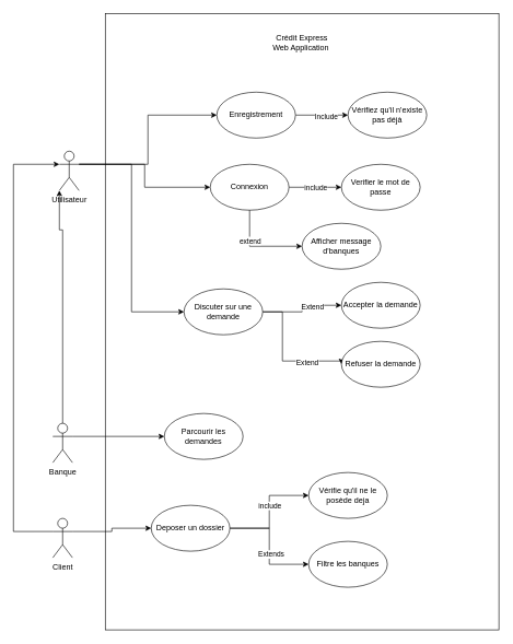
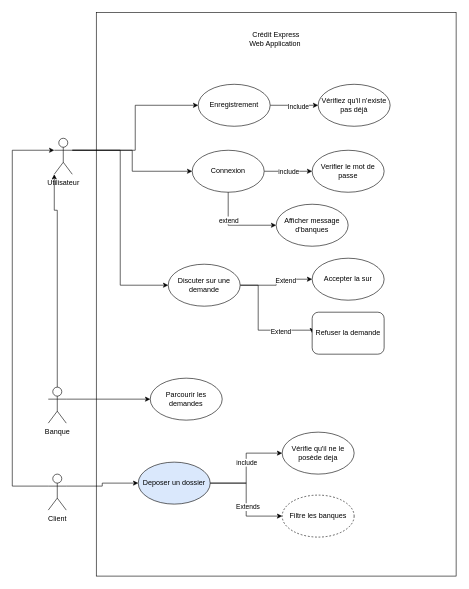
  <mxCell id="0" />
  <mxCell id="1" parent="0" />
  <mxCell id="2" value="" style="rounded=0;whiteSpace=wrap;html=1;align=center;" vertex="1" parent="1"><mxGeometry x="160" y="20" width="600" height="940" as="geometry" /></mxCell>
  <mxCell id="3" style="edgeStyle=orthogonalEdgeStyle;rounded=0;orthogonalLoop=1;jettySize=auto;html=1;entryX=0;entryY=1;entryDx=0;entryDy=0;entryPerimeter=0;" edge="1" parent="1" source="5" target="12"><mxGeometry relative="1" as="geometry"><mxPoint x="135" y="310" as="targetPoint" /><Array as="points"><mxPoint x="95" y="350" /><mxPoint x="90" y="350" /></Array></mxGeometry></mxCell>
  <mxCell id="4" style="edgeStyle=orthogonalEdgeStyle;rounded=0;orthogonalLoop=1;jettySize=auto;html=1;exitX=1;exitY=0.333;exitDx=0;exitDy=0;exitPerimeter=0;entryX=0;entryY=0.5;entryDx=0;entryDy=0;" edge="1" parent="1" source="5" target="21"><mxGeometry relative="1" as="geometry" /></mxCell>
  <mxCell id="5" value="Banque" style="shape=umlActor;verticalLabelPosition=bottom;verticalAlign=top;html=1;" vertex="1" parent="1"><mxGeometry x="80" y="645" width="30" height="60" as="geometry" /></mxCell>
  <mxCell id="6" style="edgeStyle=orthogonalEdgeStyle;rounded=0;orthogonalLoop=1;jettySize=auto;html=1;exitX=0;exitY=0.333;exitDx=0;exitDy=0;exitPerimeter=0;entryX=0;entryY=0.333;entryDx=0;entryDy=0;entryPerimeter=0;" edge="1" parent="1" source="8" target="12"><mxGeometry relative="1" as="geometry"><Array as="points"><mxPoint x="20" y="810" /><mxPoint x="20" y="250" /></Array></mxGeometry></mxCell>
  <mxCell id="7" style="edgeStyle=orthogonalEdgeStyle;rounded=0;orthogonalLoop=1;jettySize=auto;html=1;exitX=1;exitY=0.333;exitDx=0;exitDy=0;exitPerimeter=0;entryX=0;entryY=0.5;entryDx=0;entryDy=0;" edge="1" parent="1" source="8" target="24"><mxGeometry relative="1" as="geometry" /></mxCell>
  <mxCell id="8" value="Client" style="shape=umlActor;verticalLabelPosition=bottom;verticalAlign=top;html=1;" vertex="1" parent="1"><mxGeometry x="80" y="790" width="30" height="60" as="geometry" /></mxCell>
  <mxCell id="9" style="edgeStyle=orthogonalEdgeStyle;rounded=0;orthogonalLoop=1;jettySize=auto;html=1;exitX=1;exitY=0.333;exitDx=0;exitDy=0;exitPerimeter=0;entryX=0;entryY=0.5;entryDx=0;entryDy=0;" edge="1" parent="1" source="12" target="15"><mxGeometry relative="1" as="geometry" /></mxCell>
  <mxCell id="10" style="edgeStyle=orthogonalEdgeStyle;rounded=0;orthogonalLoop=1;jettySize=auto;html=1;exitX=1;exitY=0.333;exitDx=0;exitDy=0;exitPerimeter=0;entryX=0;entryY=0.5;entryDx=0;entryDy=0;" edge="1" parent="1" source="12" target="18"><mxGeometry relative="1" as="geometry" /></mxCell>
  <mxCell id="11" style="edgeStyle=orthogonalEdgeStyle;rounded=0;orthogonalLoop=1;jettySize=auto;html=1;exitX=1;exitY=0.333;exitDx=0;exitDy=0;exitPerimeter=0;entryX=0;entryY=0.5;entryDx=0;entryDy=0;" edge="1" parent="1" source="12" target="38"><mxGeometry relative="1" as="geometry" /></mxCell>
  <mxCell id="12" value="Utilisateur" style="shape=umlActor;verticalLabelPosition=bottom;verticalAlign=top;html=1;" vertex="1" parent="1"><mxGeometry x="90" y="230" width="30" height="60" as="geometry" /></mxCell>
  <mxCell id="13" value="" style="edgeStyle=orthogonalEdgeStyle;rounded=0;orthogonalLoop=1;jettySize=auto;html=1;" edge="1" parent="1" source="15" target="25"><mxGeometry relative="1" as="geometry" /></mxCell>
  <mxCell id="14" value="Include" style="edgeLabel;html=1;align=center;verticalAlign=middle;resizable=0;points=[];" vertex="1" connectable="0" parent="13"><mxGeometry x="0.158" y="-1" relative="1" as="geometry"><mxPoint as="offset" /></mxGeometry></mxCell>
  <mxCell id="15" value="Enregistrement" style="ellipse;whiteSpace=wrap;html=1;" vertex="1" parent="1"><mxGeometry x="330" y="140" width="120" height="70" as="geometry" /></mxCell>
  <mxCell id="16" style="edgeStyle=orthogonalEdgeStyle;rounded=0;orthogonalLoop=1;jettySize=auto;html=1;exitX=1;exitY=0.5;exitDx=0;exitDy=0;entryX=0;entryY=0.5;entryDx=0;entryDy=0;" edge="1" parent="1" source="18" target="32"><mxGeometry relative="1" as="geometry" /></mxCell>
  <mxCell id="17" value="include" style="edgeLabel;html=1;align=center;verticalAlign=middle;resizable=0;points=[];" vertex="1" connectable="0" parent="16"><mxGeometry x="0.319" relative="1" as="geometry"><mxPoint x="-13" as="offset" /></mxGeometry></mxCell>
  <mxCell id="18" value="Connexion" style="ellipse;whiteSpace=wrap;html=1;" vertex="1" parent="1"><mxGeometry x="320" y="250" width="120" height="70" as="geometry" /></mxCell>
  <mxCell id="19" style="edgeStyle=orthogonalEdgeStyle;rounded=0;orthogonalLoop=1;jettySize=auto;html=1;exitX=1;exitY=0.5;exitDx=0;exitDy=0;entryX=0;entryY=0.5;entryDx=0;entryDy=0;" edge="1" parent="1" source="38" target="28"><mxGeometry relative="1" as="geometry"><Array as="points"><mxPoint x="430" y="475" /><mxPoint x="430" y="550" /><mxPoint x="520" y="550" /></Array></mxGeometry></mxCell>
  <mxCell id="20" value="Extend" style="edgeLabel;html=1;align=center;verticalAlign=middle;resizable=0;points=[];" vertex="1" connectable="0" parent="19"><mxGeometry x="0.423" y="-2" relative="1" as="geometry"><mxPoint as="offset" /></mxGeometry></mxCell>
  <mxCell id="21" value="Parcourir les demandes" style="ellipse;whiteSpace=wrap;html=1;" vertex="1" parent="1"><mxGeometry x="250" y="630" width="120" height="70" as="geometry" /></mxCell>
  <mxCell id="22" style="edgeStyle=orthogonalEdgeStyle;rounded=0;orthogonalLoop=1;jettySize=auto;html=1;exitX=1;exitY=0.5;exitDx=0;exitDy=0;" edge="1" parent="1" source="24" target="26"><mxGeometry relative="1" as="geometry" /></mxCell>
  <mxCell id="23" value="include" style="edgeLabel;html=1;align=center;verticalAlign=middle;resizable=0;points=[];" vertex="1" connectable="0" parent="22"><mxGeometry x="-0.371" relative="1" as="geometry"><mxPoint x="7" y="-35" as="offset" /></mxGeometry></mxCell>
- <mxCell id="24" value="Deposer un dossier" style="ellipse;whiteSpace=wrap;html=1;" vertex="1" parent="1"><mxGeometry x="230" y="770" width="120" height="70" as="geometry" /></mxCell>
+ <mxCell id="24" value="Deposer un dossier" style="ellipse;whiteSpace=wrap;html=1;fillColor=#dae8fc;" vertex="1" parent="1"><mxGeometry x="230" y="770" width="120" height="70" as="geometry" /></mxCell>
  <mxCell id="25" value="Vérifiez qu'il n'existe pas déjà" style="ellipse;whiteSpace=wrap;html=1;" vertex="1" parent="1"><mxGeometry x="530" y="140" width="120" height="70" as="geometry" /></mxCell>
  <mxCell id="26" value="Vérifie qu'il ne le posède deja" style="ellipse;whiteSpace=wrap;html=1;" vertex="1" parent="1"><mxGeometry x="470" y="720" width="120" height="70" as="geometry" /></mxCell>
- <mxCell id="27" value="Accepter la demande" style="ellipse;whiteSpace=wrap;html=1;" vertex="1" parent="1"><mxGeometry x="520" y="430" width="120" height="70" as="geometry" /></mxCell>
- <mxCell id="28" value="Refuser la demande" style="ellipse;whiteSpace=wrap;html=1;" vertex="1" parent="1"><mxGeometry x="520" y="520" width="120" height="70" as="geometry" /></mxCell>
- <mxCell id="29" value="Filtre les banques" style="ellipse;whiteSpace=wrap;html=1;" vertex="1" parent="1"><mxGeometry x="470" y="825" width="120" height="70" as="geometry" /></mxCell>
+ <mxCell id="27" value="Accepter la sur" style="ellipse;whiteSpace=wrap;html=1;" vertex="1" parent="1"><mxGeometry x="520" y="430" width="120" height="70" as="geometry" /></mxCell>
+ <mxCell id="28" value="Refuser la demande" style="whiteSpace=wrap;html=1;rounded=1;" vertex="1" parent="1"><mxGeometry x="520" y="520" width="120" height="70" as="geometry" /></mxCell>
+ <mxCell id="29" value="Filtre les banques" style="ellipse;whiteSpace=wrap;html=1;dashed=1;" vertex="1" parent="1"><mxGeometry x="470" y="825" width="120" height="70" as="geometry" /></mxCell>
  <mxCell id="30" style="edgeStyle=orthogonalEdgeStyle;rounded=0;orthogonalLoop=1;jettySize=auto;html=1;exitX=1;exitY=0.5;exitDx=0;exitDy=0;entryX=0;entryY=0.5;entryDx=0;entryDy=0;" edge="1" parent="1" source="24" target="29"><mxGeometry relative="1" as="geometry"><mxPoint x="360" y="815" as="sourcePoint" /><mxPoint x="480" y="765" as="targetPoint" /></mxGeometry></mxCell>
  <mxCell id="31" value="Extends" style="edgeLabel;html=1;align=center;verticalAlign=middle;resizable=0;points=[];" vertex="1" connectable="0" parent="30"><mxGeometry x="0.137" y="2" relative="1" as="geometry"><mxPoint as="offset" /></mxGeometry></mxCell>
  <mxCell id="32" value="Verifier le mot de passe" style="ellipse;whiteSpace=wrap;html=1;" vertex="1" parent="1"><mxGeometry x="520" y="250" width="120" height="70" as="geometry" /></mxCell>
  <mxCell id="33" value="Afficher message d'banques" style="ellipse;whiteSpace=wrap;html=1;" vertex="1" parent="1"><mxGeometry x="460" y="340" width="120" height="70" as="geometry" /></mxCell>
  <mxCell id="34" style="edgeStyle=orthogonalEdgeStyle;rounded=0;orthogonalLoop=1;jettySize=auto;html=1;exitX=0.5;exitY=1;exitDx=0;exitDy=0;entryX=0;entryY=0.5;entryDx=0;entryDy=0;" edge="1" parent="1" source="18" target="33"><mxGeometry relative="1" as="geometry"><mxPoint x="160" y="260" as="sourcePoint" /><mxPoint x="330" y="295" as="targetPoint" /></mxGeometry></mxCell>
  <mxCell id="35" value="extend" style="edgeLabel;html=1;align=center;verticalAlign=middle;resizable=0;points=[];" vertex="1" connectable="0" parent="34"><mxGeometry x="-0.312" relative="1" as="geometry"><mxPoint as="offset" /></mxGeometry></mxCell>
  <mxCell id="36" style="edgeStyle=orthogonalEdgeStyle;rounded=0;orthogonalLoop=1;jettySize=auto;html=1;exitX=1;exitY=0.5;exitDx=0;exitDy=0;" edge="1" parent="1" source="38" target="27"><mxGeometry relative="1" as="geometry" /></mxCell>
  <mxCell id="37" value="Extend" style="edgeLabel;html=1;align=center;verticalAlign=middle;resizable=0;points=[];" vertex="1" connectable="0" parent="36"><mxGeometry x="0.31" y="-1" relative="1" as="geometry"><mxPoint as="offset" /></mxGeometry></mxCell>
  <mxCell id="38" value="Discuter sur une demande" style="ellipse;whiteSpace=wrap;html=1;" vertex="1" parent="1"><mxGeometry x="280" y="440" width="120" height="70" as="geometry" /></mxCell>
  <mxCell id="39" value="Crédit Express Web Application&amp;nbsp;" style="text;html=1;strokeColor=none;fillColor=none;align=center;verticalAlign=middle;whiteSpace=wrap;rounded=0;" vertex="1" parent="1"><mxGeometry x="410" y="50" width="100" height="30" as="geometry" /></mxCell>
